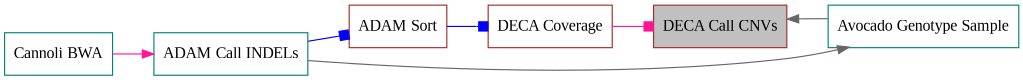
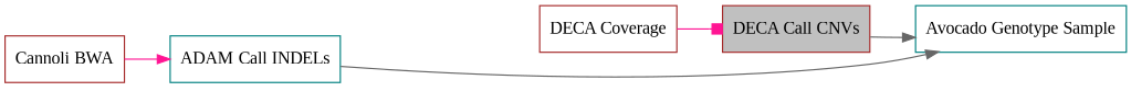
  digraph {
    fontname="Liberation Serif"
    rankdir=LR
    node [color=brown fontname="Liberation Serif" shape=record]
    edge [arrowhead=normal color=deeppink fontname="Liberation Serif"]
-   n1 [color=teal label="Cannoli BWA"]
+   n1 [label="Cannoli BWA"]
    n2 [color=teal label="ADAM Call INDELs"]
-   n3 [label="ADAM Sort"]
    n4 [color=teal label="Avocado Genotype Sample"]
    n5 [label="DECA Coverage"]
    n6 [fillcolor=grey label="DECA Call CNVs" style=filled]
    n1 -> n2
-   n2 -> n3 [arrowhead=box color=blue]
    n2 -> n4 [color=gray40]
-   n3 -> n5 [arrowhead=box color=blue]
    n5 -> n6 [arrowhead=box]
-   n4 -> n6 [color=gray40]
+   n6 -> n4 [color=gray40]
  }
